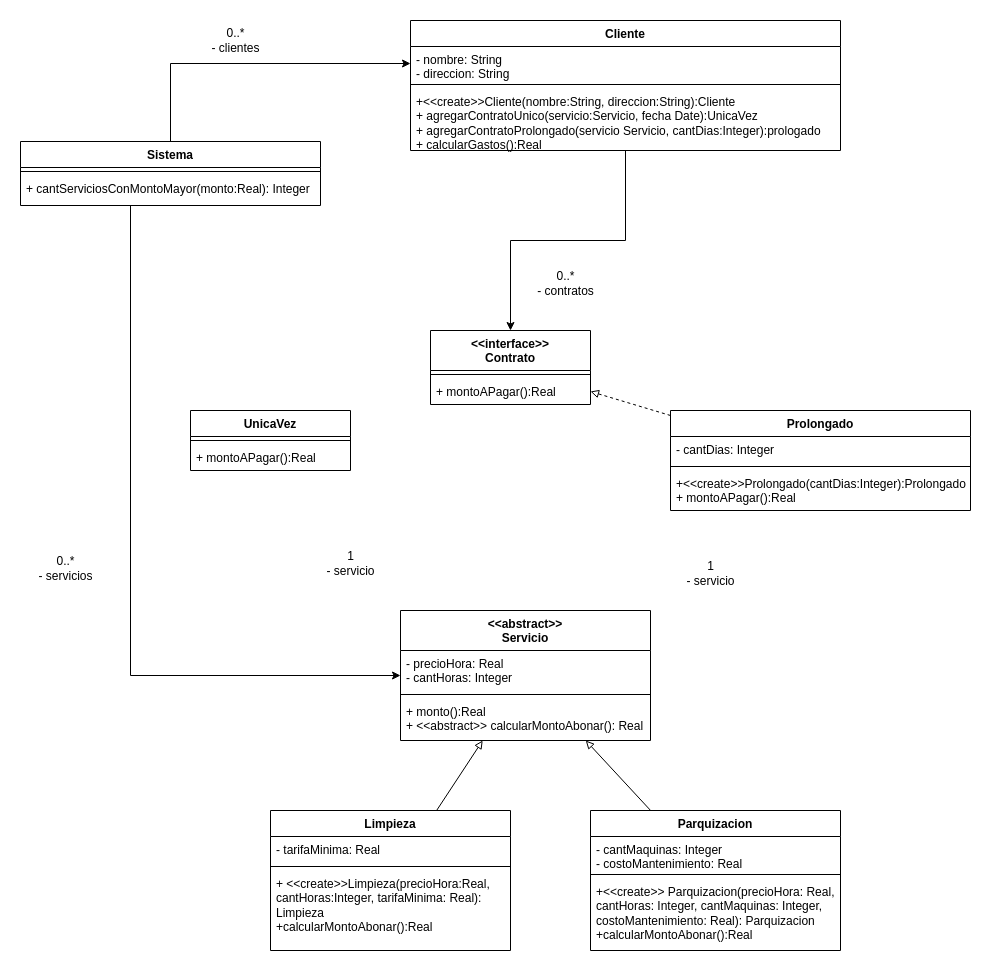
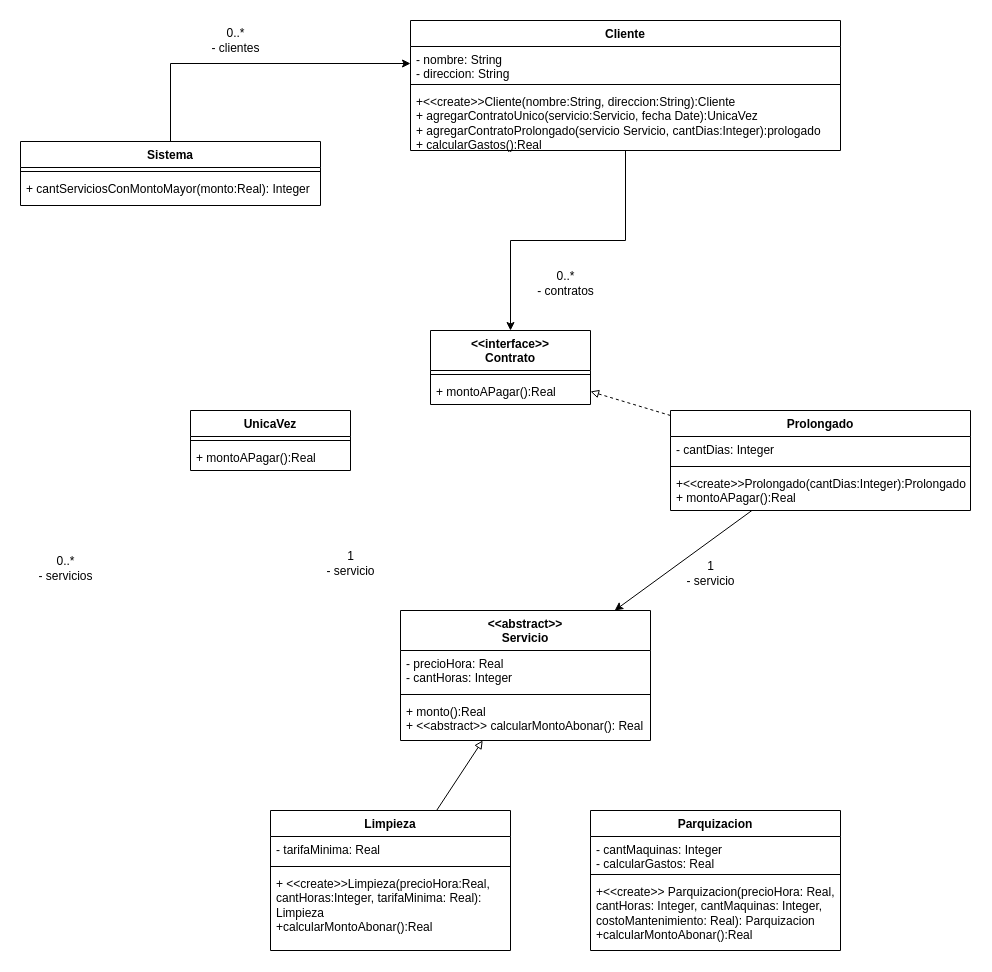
  <mxCell id="0" />
  <mxCell id="1" parent="0" />
  <mxCell id="2" style="edgeStyle=orthogonalEdgeStyle;rounded=0;orthogonalLoop=1;jettySize=auto;html=1;" edge="1" parent="1" source="3" target="26"><mxGeometry relative="1" as="geometry" /></mxCell>
  <mxCell id="3" value="Cliente" style="swimlane;fontStyle=1;align=center;verticalAlign=top;childLayout=stackLayout;horizontal=1;startSize=26;horizontalStack=0;resizeParent=1;resizeParentMax=0;resizeLast=0;collapsible=1;marginBottom=0;whiteSpace=wrap;html=1;" vertex="1" parent="1"><mxGeometry x="410" y="20" width="430" height="130" as="geometry" /></mxCell>
  <mxCell id="4" value="- nombre: String&lt;br&gt;- direccion: String" style="text;strokeColor=none;fillColor=none;align=left;verticalAlign=top;spacingLeft=4;spacingRight=4;overflow=hidden;rotatable=0;points=[[0,0.5],[1,0.5]];portConstraint=eastwest;whiteSpace=wrap;html=1;" vertex="1" parent="3"><mxGeometry y="26" width="430" height="34" as="geometry" /></mxCell>
  <mxCell id="5" value="" style="line;strokeWidth=1;fillColor=none;align=left;verticalAlign=middle;spacingTop=-1;spacingLeft=3;spacingRight=3;rotatable=0;labelPosition=right;points=[];portConstraint=eastwest;strokeColor=inherit;" vertex="1" parent="3"><mxGeometry y="60" width="430" height="8" as="geometry" /></mxCell>
  <mxCell id="6" value="+&amp;lt;&amp;lt;create&amp;gt;&amp;gt;Cliente(nombre:String, direccion:String):Cliente&lt;br&gt;+ agregarContratoUnico(servicio:Servicio, fecha Date):UnicaVez&lt;br&gt;+ agregarContratoProlongado(servicio Servicio, cantDias:Integer):prologado&lt;br&gt;+ calcularGastos():Real" style="text;strokeColor=none;fillColor=none;align=left;verticalAlign=top;spacingLeft=4;spacingRight=4;overflow=hidden;rotatable=0;points=[[0,0.5],[1,0.5]];portConstraint=eastwest;whiteSpace=wrap;html=1;" vertex="1" parent="3"><mxGeometry y="68" width="430" height="62" as="geometry" /></mxCell>
  <mxCell id="7" style="edgeStyle=orthogonalEdgeStyle;rounded=0;orthogonalLoop=1;jettySize=auto;html=1;" edge="1" parent="1" source="9" target="4"><mxGeometry relative="1" as="geometry" /></mxCell>
- <mxCell id="8" style="edgeStyle=orthogonalEdgeStyle;rounded=0;orthogonalLoop=1;jettySize=auto;html=1;" edge="1" parent="1" source="9" target="12"><mxGeometry relative="1" as="geometry"><Array as="points"><mxPoint x="130" y="675" /></Array></mxGeometry></mxCell>
  <mxCell id="9" value="Sistema" style="swimlane;fontStyle=1;align=center;verticalAlign=top;childLayout=stackLayout;horizontal=1;startSize=26;horizontalStack=0;resizeParent=1;resizeParentMax=0;resizeLast=0;collapsible=1;marginBottom=0;whiteSpace=wrap;html=1;" vertex="1" parent="1"><mxGeometry x="20" y="141" width="300" height="64" as="geometry" /></mxCell>
  <mxCell id="10" value="" style="line;strokeWidth=1;fillColor=none;align=left;verticalAlign=middle;spacingTop=-1;spacingLeft=3;spacingRight=3;rotatable=0;labelPosition=right;points=[];portConstraint=eastwest;strokeColor=inherit;" vertex="1" parent="9"><mxGeometry y="26" width="300" height="8" as="geometry" /></mxCell>
  <mxCell id="11" value="+ cantServiciosConMontoMayor(monto:Real): Integer" style="text;strokeColor=none;fillColor=none;align=left;verticalAlign=top;spacingLeft=4;spacingRight=4;overflow=hidden;rotatable=0;points=[[0,0.5],[1,0.5]];portConstraint=eastwest;whiteSpace=wrap;html=1;" vertex="1" parent="9"><mxGeometry y="34" width="300" height="30" as="geometry" /></mxCell>
  <mxCell id="12" value="&amp;lt;&amp;lt;abstract&amp;gt;&amp;gt;&lt;br&gt;Servicio" style="swimlane;fontStyle=1;align=center;verticalAlign=top;childLayout=stackLayout;horizontal=1;startSize=40;horizontalStack=0;resizeParent=1;resizeParentMax=0;resizeLast=0;collapsible=1;marginBottom=0;whiteSpace=wrap;html=1;" vertex="1" parent="1"><mxGeometry x="400" y="610" width="250" height="130" as="geometry" /></mxCell>
  <mxCell id="13" value="- precioHora: Real&lt;br&gt;- cantHoras: Integer" style="text;strokeColor=none;fillColor=none;align=left;verticalAlign=top;spacingLeft=4;spacingRight=4;overflow=hidden;rotatable=0;points=[[0,0.5],[1,0.5]];portConstraint=eastwest;whiteSpace=wrap;html=1;" vertex="1" parent="12"><mxGeometry y="40" width="250" height="40" as="geometry" /></mxCell>
  <mxCell id="14" value="" style="line;strokeWidth=1;fillColor=none;align=left;verticalAlign=middle;spacingTop=-1;spacingLeft=3;spacingRight=3;rotatable=0;labelPosition=right;points=[];portConstraint=eastwest;strokeColor=inherit;" vertex="1" parent="12"><mxGeometry y="80" width="250" height="8" as="geometry" /></mxCell>
  <mxCell id="15" value="+ monto():Real&lt;br&gt;+ &amp;lt;&amp;lt;abstract&amp;gt;&amp;gt; calcularMontoAbonar(): Real" style="text;strokeColor=none;fillColor=none;align=left;verticalAlign=top;spacingLeft=4;spacingRight=4;overflow=hidden;rotatable=0;points=[[0,0.5],[1,0.5]];portConstraint=eastwest;whiteSpace=wrap;html=1;" vertex="1" parent="12"><mxGeometry y="88" width="250" height="42" as="geometry" /></mxCell>
  <mxCell id="16" style="rounded=0;orthogonalLoop=1;jettySize=auto;html=1;endArrow=block;endFill=0;" edge="1" parent="1" source="17" target="12"><mxGeometry relative="1" as="geometry" /></mxCell>
  <mxCell id="17" value="Limpieza" style="swimlane;fontStyle=1;align=center;verticalAlign=top;childLayout=stackLayout;horizontal=1;startSize=26;horizontalStack=0;resizeParent=1;resizeParentMax=0;resizeLast=0;collapsible=1;marginBottom=0;whiteSpace=wrap;html=1;" vertex="1" parent="1"><mxGeometry x="270" y="810" width="240" height="140" as="geometry" /></mxCell>
  <mxCell id="18" value="- tarifaMinima: Real" style="text;strokeColor=none;fillColor=none;align=left;verticalAlign=top;spacingLeft=4;spacingRight=4;overflow=hidden;rotatable=0;points=[[0,0.5],[1,0.5]];portConstraint=eastwest;whiteSpace=wrap;html=1;" vertex="1" parent="17"><mxGeometry y="26" width="240" height="26" as="geometry" /></mxCell>
  <mxCell id="19" value="" style="line;strokeWidth=1;fillColor=none;align=left;verticalAlign=middle;spacingTop=-1;spacingLeft=3;spacingRight=3;rotatable=0;labelPosition=right;points=[];portConstraint=eastwest;strokeColor=inherit;" vertex="1" parent="17"><mxGeometry y="52" width="240" height="8" as="geometry" /></mxCell>
  <mxCell id="20" value="+ &amp;lt;&amp;lt;create&amp;gt;&amp;gt;Limpieza(precioHora:Real, cantHoras:Integer, tarifaMinima: Real): Limpieza&lt;br&gt;+calcularMontoAbonar():Real" style="text;strokeColor=none;fillColor=none;align=left;verticalAlign=top;spacingLeft=4;spacingRight=4;overflow=hidden;rotatable=0;points=[[0,0.5],[1,0.5]];portConstraint=eastwest;whiteSpace=wrap;html=1;" vertex="1" parent="17"><mxGeometry y="60" width="240" height="80" as="geometry" /></mxCell>
- <mxCell id="21" style="rounded=0;orthogonalLoop=1;jettySize=auto;html=1;endArrow=block;endFill=0;" edge="1" parent="1" source="22" target="12"><mxGeometry relative="1" as="geometry" /></mxCell>
  <mxCell id="22" value="Parquizacion" style="swimlane;fontStyle=1;align=center;verticalAlign=top;childLayout=stackLayout;horizontal=1;startSize=26;horizontalStack=0;resizeParent=1;resizeParentMax=0;resizeLast=0;collapsible=1;marginBottom=0;whiteSpace=wrap;html=1;" vertex="1" parent="1"><mxGeometry x="590" y="810" width="250" height="140" as="geometry" /></mxCell>
- <mxCell id="23" value="- cantMaquinas: Integer&lt;br&gt;- costoMantenimiento: Real" style="text;strokeColor=none;fillColor=none;align=left;verticalAlign=top;spacingLeft=4;spacingRight=4;overflow=hidden;rotatable=0;points=[[0,0.5],[1,0.5]];portConstraint=eastwest;whiteSpace=wrap;html=1;" vertex="1" parent="22"><mxGeometry y="26" width="250" height="34" as="geometry" /></mxCell>
+ <mxCell id="23" value="- cantMaquinas: Integer&lt;br&gt;- calcularGastos: Real" style="text;strokeColor=none;fillColor=none;align=left;verticalAlign=top;spacingLeft=4;spacingRight=4;overflow=hidden;rotatable=0;points=[[0,0.5],[1,0.5]];portConstraint=eastwest;whiteSpace=wrap;html=1;" vertex="1" parent="22"><mxGeometry y="26" width="250" height="34" as="geometry" /></mxCell>
  <mxCell id="24" value="" style="line;strokeWidth=1;fillColor=none;align=left;verticalAlign=middle;spacingTop=-1;spacingLeft=3;spacingRight=3;rotatable=0;labelPosition=right;points=[];portConstraint=eastwest;strokeColor=inherit;" vertex="1" parent="22"><mxGeometry y="60" width="250" height="8" as="geometry" /></mxCell>
  <mxCell id="25" value="+&amp;lt;&amp;lt;create&amp;gt;&amp;gt; Parquizacion(precioHora: Real, cantHoras: Integer, cantMaquinas: Integer, costoMantenimiento: Real): Parquizacion&lt;br&gt;+calcularMontoAbonar():Real" style="text;strokeColor=none;fillColor=none;align=left;verticalAlign=top;spacingLeft=4;spacingRight=4;overflow=hidden;rotatable=0;points=[[0,0.5],[1,0.5]];portConstraint=eastwest;whiteSpace=wrap;html=1;" vertex="1" parent="22"><mxGeometry y="68" width="250" height="72" as="geometry" /></mxCell>
  <mxCell id="26" value="&amp;lt;&amp;lt;interface&amp;gt;&amp;gt;&lt;br&gt;Contrato" style="swimlane;fontStyle=1;align=center;verticalAlign=top;childLayout=stackLayout;horizontal=1;startSize=40;horizontalStack=0;resizeParent=1;resizeParentMax=0;resizeLast=0;collapsible=1;marginBottom=0;whiteSpace=wrap;html=1;" vertex="1" parent="1"><mxGeometry x="430" width="160" height="74" as="geometry" y="330" /></mxCell>
  <mxCell id="27" value="" style="line;strokeWidth=1;fillColor=none;align=left;verticalAlign=middle;spacingTop=-1;spacingLeft=3;spacingRight=3;rotatable=0;labelPosition=right;points=[];portConstraint=eastwest;strokeColor=inherit;" vertex="1" parent="26"><mxGeometry y="40" width="160" height="8" as="geometry" /></mxCell>
  <mxCell id="28" value="+ montoAPagar():Real" style="text;strokeColor=none;fillColor=none;align=left;verticalAlign=top;spacingLeft=4;spacingRight=4;overflow=hidden;rotatable=0;points=[[0,0.5],[1,0.5]];portConstraint=eastwest;whiteSpace=wrap;html=1;" vertex="1" parent="26"><mxGeometry y="48" width="160" height="26" as="geometry" /></mxCell>
  <mxCell id="29" value="0..*&lt;br&gt;- clientes" style="text;html=1;align=center;verticalAlign=middle;resizable=0;points=[];autosize=1;strokeColor=none;fillColor=none;" vertex="1" parent="1"><mxGeometry x="200" y="20" width="70" height="40" as="geometry" /></mxCell>
  <mxCell id="30" value="UnicaVez" style="swimlane;fontStyle=1;align=center;verticalAlign=top;childLayout=stackLayout;horizontal=1;startSize=26;horizontalStack=0;resizeParent=1;resizeParentMax=0;resizeLast=0;collapsible=1;marginBottom=0;whiteSpace=wrap;html=1;" vertex="1" parent="1"><mxGeometry x="190" y="410" width="160" height="60" as="geometry" /></mxCell>
  <mxCell id="31" value="" style="line;strokeWidth=1;fillColor=none;align=left;verticalAlign=middle;spacingTop=-1;spacingLeft=3;spacingRight=3;rotatable=0;labelPosition=right;points=[];portConstraint=eastwest;strokeColor=inherit;" vertex="1" parent="30"><mxGeometry y="26" width="160" height="8" as="geometry" /></mxCell>
  <mxCell id="32" value="+ montoAPagar():Real" style="text;strokeColor=none;fillColor=none;align=left;verticalAlign=top;spacingLeft=4;spacingRight=4;overflow=hidden;rotatable=0;points=[[0,0.5],[1,0.5]];portConstraint=eastwest;whiteSpace=wrap;html=1;" vertex="1" parent="30"><mxGeometry y="34" width="160" height="26" as="geometry" /></mxCell>
+ <mxCell id="33" style="rounded=0;orthogonalLoop=1;jettySize=auto;html=1;" edge="1" parent="1" source="35" target="12"><mxGeometry relative="1" as="geometry" /></mxCell>
  <mxCell id="34" style="rounded=0;orthogonalLoop=1;jettySize=auto;html=1;endArrow=block;endFill=0;dashed=1;" edge="1" parent="1" source="35" target="26"><mxGeometry relative="1" as="geometry" /></mxCell>
  <mxCell id="35" value="Prolongado" style="swimlane;fontStyle=1;align=center;verticalAlign=top;childLayout=stackLayout;horizontal=1;startSize=26;horizontalStack=0;resizeParent=1;resizeParentMax=0;resizeLast=0;collapsible=1;marginBottom=0;whiteSpace=wrap;html=1;" vertex="1" parent="1"><mxGeometry x="670" y="410" width="300" height="100" as="geometry" /></mxCell>
  <mxCell id="36" value="- cantDias: Integer" style="text;strokeColor=none;fillColor=none;align=left;verticalAlign=top;spacingLeft=4;spacingRight=4;overflow=hidden;rotatable=0;points=[[0,0.5],[1,0.5]];portConstraint=eastwest;whiteSpace=wrap;html=1;" vertex="1" parent="35"><mxGeometry y="26" width="300" height="26" as="geometry" /></mxCell>
  <mxCell id="37" value="" style="line;strokeWidth=1;fillColor=none;align=left;verticalAlign=middle;spacingTop=-1;spacingLeft=3;spacingRight=3;rotatable=0;labelPosition=right;points=[];portConstraint=eastwest;strokeColor=inherit;" vertex="1" parent="35"><mxGeometry y="52" width="300" height="8" as="geometry" /></mxCell>
  <mxCell id="38" value="+&amp;lt;&amp;lt;create&amp;gt;&amp;gt;Prolongado(cantDias:Integer):Prolongado&lt;br&gt;+ montoAPagar():Real" style="text;strokeColor=none;fillColor=none;align=left;verticalAlign=top;spacingLeft=4;spacingRight=4;overflow=hidden;rotatable=0;points=[[0,0.5],[1,0.5]];portConstraint=eastwest;whiteSpace=wrap;html=1;" vertex="1" parent="35"><mxGeometry y="60" width="300" height="40" as="geometry" /></mxCell>
  <mxCell id="39" value="1&lt;br&gt;- servicio" style="text;html=1;align=center;verticalAlign=middle;resizable=0;points=[];autosize=1;strokeColor=none;fillColor=none;" vertex="1" parent="1"><mxGeometry x="675" y="553" width="70" height="40" as="geometry" /></mxCell>
  <mxCell id="40" value="1&lt;br&gt;- servicio" style="text;html=1;align=center;verticalAlign=middle;resizable=0;points=[];autosize=1;strokeColor=none;fillColor=none;" vertex="1" parent="1"><mxGeometry x="315" y="543" width="70" height="40" as="geometry" /></mxCell>
  <mxCell id="41" value="0..*&lt;br&gt;- contratos" style="text;html=1;align=center;verticalAlign=middle;resizable=0;points=[];autosize=1;strokeColor=none;fillColor=none;" vertex="1" parent="1"><mxGeometry x="525" y="263" width="80" height="40" as="geometry" /></mxCell>
  <mxCell id="42" value="0..*&lt;br&gt;- servicios" style="text;html=1;align=center;verticalAlign=middle;resizable=0;points=[];autosize=1;strokeColor=none;fillColor=none;" vertex="1" parent="1"><mxGeometry x="25" y="548" width="80" height="40" as="geometry" /></mxCell>
